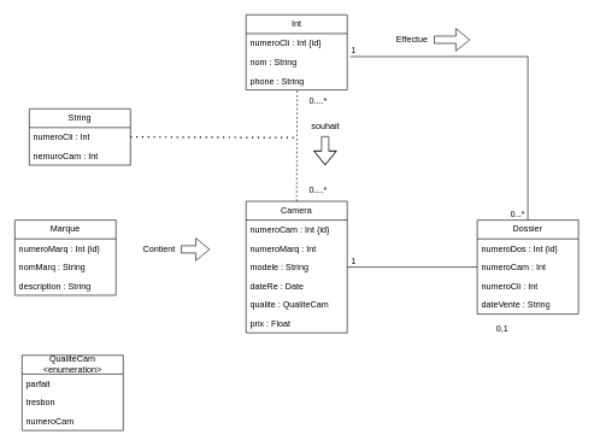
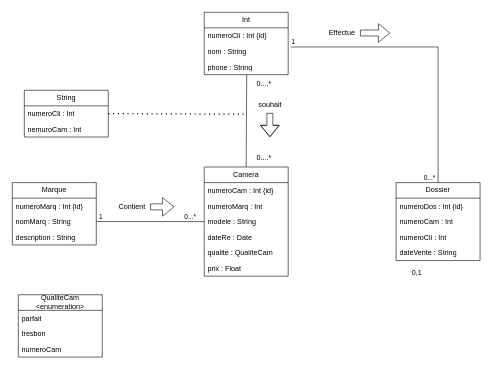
  <mxCell id="0" />
  <mxCell id="1" parent="0" />
  <mxCell id="2" value="Camera" style="swimlane;fontStyle=0;childLayout=stackLayout;horizontal=1;startSize=26;fillColor=none;horizontalStack=0;resizeParent=1;resizeParentMax=0;resizeLast=0;collapsible=1;marginBottom=0;whiteSpace=wrap;html=1;" parent="1" vertex="1"><mxGeometry x="340" y="278" width="140" height="182" as="geometry"><mxRectangle x="-386" y="48" width="78" height="26" as="alternateBounds" /></mxGeometry></mxCell>
  <mxCell id="3" value="numeroCam : Int {id}" style="text;strokeColor=none;fillColor=none;align=left;verticalAlign=top;spacingLeft=4;spacingRight=4;overflow=hidden;rotatable=0;points=[[0,0.5],[1,0.5]];portConstraint=eastwest;whiteSpace=wrap;html=1;" parent="2" vertex="1"><mxGeometry y="26" width="140" height="26" as="geometry" /></mxCell>
  <mxCell id="4" value="numeroMarq : Int&amp;nbsp;" style="text;strokeColor=none;fillColor=none;align=left;verticalAlign=top;spacingLeft=4;spacingRight=4;overflow=hidden;rotatable=0;points=[[0,0.5],[1,0.5]];portConstraint=eastwest;whiteSpace=wrap;html=1;" parent="2" vertex="1"><mxGeometry y="52" width="140" height="26" as="geometry" /></mxCell>
  <mxCell id="5" value="modele : String&lt;div&gt;&lt;br&gt;&lt;/div&gt;" style="text;strokeColor=none;fillColor=none;align=left;verticalAlign=top;spacingLeft=4;spacingRight=4;overflow=hidden;rotatable=0;points=[[0,0.5],[1,0.5]];portConstraint=eastwest;whiteSpace=wrap;html=1;" parent="2" vertex="1"><mxGeometry y="78" width="140" height="26" as="geometry" /></mxCell>
  <mxCell id="6" value="dateRe : Date" style="text;strokeColor=none;fillColor=none;align=left;verticalAlign=top;spacingLeft=4;spacingRight=4;overflow=hidden;rotatable=0;points=[[0,0.5],[1,0.5]];portConstraint=eastwest;whiteSpace=wrap;html=1;" parent="2" vertex="1"><mxGeometry y="104" width="140" height="26" as="geometry" /></mxCell>
  <mxCell id="7" value="qualite : QualiteCam" style="text;strokeColor=none;fillColor=none;align=left;verticalAlign=top;spacingLeft=4;spacingRight=4;overflow=hidden;rotatable=0;points=[[0,0.5],[1,0.5]];portConstraint=eastwest;whiteSpace=wrap;html=1;" parent="2" vertex="1"><mxGeometry y="130" width="140" height="26" as="geometry" /></mxCell>
  <mxCell id="8" value="prix : Float" style="text;strokeColor=none;fillColor=none;align=left;verticalAlign=top;spacingLeft=4;spacingRight=4;overflow=hidden;rotatable=0;points=[[0,0.5],[1,0.5]];portConstraint=eastwest;whiteSpace=wrap;html=1;" parent="2" vertex="1"><mxGeometry y="156" width="140" height="26" as="geometry" /></mxCell>
  <mxCell id="9" value="Marque" style="swimlane;fontStyle=0;childLayout=stackLayout;horizontal=1;startSize=26;fillColor=none;horizontalStack=0;resizeParent=1;resizeParentMax=0;resizeLast=0;collapsible=1;marginBottom=0;whiteSpace=wrap;html=1;" parent="1" vertex="1"><mxGeometry y="304" width="140" height="104" as="geometry" x="20" /></mxCell>
  <mxCell id="10" value="numeroMarq : Int {id}" style="text;strokeColor=none;fillColor=none;align=left;verticalAlign=top;spacingLeft=4;spacingRight=4;overflow=hidden;rotatable=0;points=[[0,0.5],[1,0.5]];portConstraint=eastwest;whiteSpace=wrap;html=1;" parent="9" vertex="1"><mxGeometry y="26" width="140" height="26" as="geometry" /></mxCell>
  <mxCell id="11" value="nomMarq : String" style="text;strokeColor=none;fillColor=none;align=left;verticalAlign=top;spacingLeft=4;spacingRight=4;overflow=hidden;rotatable=0;points=[[0,0.5],[1,0.5]];portConstraint=eastwest;whiteSpace=wrap;html=1;" parent="9" vertex="1"><mxGeometry y="52" width="140" height="26" as="geometry" /></mxCell>
  <mxCell id="12" value="description : String" style="text;strokeColor=none;fillColor=none;align=left;verticalAlign=top;spacingLeft=4;spacingRight=4;overflow=hidden;rotatable=0;points=[[0,0.5],[1,0.5]];portConstraint=eastwest;whiteSpace=wrap;html=1;" parent="9" vertex="1"><mxGeometry y="78" width="140" height="26" as="geometry" /></mxCell>
  <mxCell id="13" value="Int" style="swimlane;fontStyle=0;childLayout=stackLayout;horizontal=1;startSize=26;fillColor=none;horizontalStack=0;resizeParent=1;resizeParentMax=0;resizeLast=0;collapsible=1;marginBottom=0;whiteSpace=wrap;html=1;" parent="1" vertex="1"><mxGeometry x="340" y="20" width="140" height="104" as="geometry" /></mxCell>
  <mxCell id="14" value="numeroCli : Int {id}" style="text;strokeColor=none;fillColor=none;align=left;verticalAlign=top;spacingLeft=4;spacingRight=4;overflow=hidden;rotatable=0;points=[[0,0.5],[1,0.5]];portConstraint=eastwest;whiteSpace=wrap;html=1;" parent="13" vertex="1"><mxGeometry y="26" width="140" height="26" as="geometry" /></mxCell>
  <mxCell id="15" value="nom : String" style="text;strokeColor=none;fillColor=none;align=left;verticalAlign=top;spacingLeft=4;spacingRight=4;overflow=hidden;rotatable=0;points=[[0,0.5],[1,0.5]];portConstraint=eastwest;whiteSpace=wrap;html=1;" parent="13" vertex="1"><mxGeometry y="52" width="140" height="26" as="geometry" /></mxCell>
  <mxCell id="16" value="phone : String" style="text;strokeColor=none;fillColor=none;align=left;verticalAlign=top;spacingLeft=4;spacingRight=4;overflow=hidden;rotatable=0;points=[[0,0.5],[1,0.5]];portConstraint=eastwest;whiteSpace=wrap;html=1;" parent="13" vertex="1"><mxGeometry y="78" width="140" height="26" as="geometry" /></mxCell>
  <mxCell id="17" value="Dossier" style="swimlane;fontStyle=0;childLayout=stackLayout;horizontal=1;startSize=26;fillColor=none;horizontalStack=0;resizeParent=1;resizeParentMax=0;resizeLast=0;collapsible=1;marginBottom=0;whiteSpace=wrap;html=1;" parent="1" vertex="1"><mxGeometry x="660" y="304" width="140" height="130" as="geometry" /></mxCell>
  <mxCell id="18" value="numeroDos : Int {id}" style="text;strokeColor=none;fillColor=none;align=left;verticalAlign=top;spacingLeft=4;spacingRight=4;overflow=hidden;rotatable=0;points=[[0,0.5],[1,0.5]];portConstraint=eastwest;whiteSpace=wrap;html=1;" parent="17" vertex="1"><mxGeometry y="26" width="140" height="26" as="geometry" /></mxCell>
  <mxCell id="19" value="numeroCam : Int" style="text;strokeColor=none;fillColor=none;align=left;verticalAlign=top;spacingLeft=4;spacingRight=4;overflow=hidden;rotatable=0;points=[[0,0.5],[1,0.5]];portConstraint=eastwest;whiteSpace=wrap;html=1;" parent="17" vertex="1"><mxGeometry y="52" width="140" height="26" as="geometry" /></mxCell>
  <mxCell id="20" value="numeroCli : Int" style="text;strokeColor=none;fillColor=none;align=left;verticalAlign=top;spacingLeft=4;spacingRight=4;overflow=hidden;rotatable=0;points=[[0,0.5],[1,0.5]];portConstraint=eastwest;whiteSpace=wrap;html=1;" parent="17" vertex="1"><mxGeometry y="78" width="140" height="26" as="geometry" /></mxCell>
  <mxCell id="21" value="dateVente : String" style="text;strokeColor=none;fillColor=none;align=left;verticalAlign=top;spacingLeft=4;spacingRight=4;overflow=hidden;rotatable=0;points=[[0,0.5],[1,0.5]];portConstraint=eastwest;whiteSpace=wrap;html=1;" parent="17" vertex="1"><mxGeometry y="104" width="140" height="26" as="geometry" /></mxCell>
  <mxCell id="22" value="String" style="swimlane;fontStyle=0;childLayout=stackLayout;horizontal=1;startSize=26;fillColor=none;horizontalStack=0;resizeParent=1;resizeParentMax=0;resizeLast=0;collapsible=1;marginBottom=0;whiteSpace=wrap;html=1;" parent="1" vertex="1"><mxGeometry x="40" y="150" width="140" height="78" as="geometry" /></mxCell>
  <mxCell id="23" value="numeroCli : Int" style="text;strokeColor=none;fillColor=none;align=left;verticalAlign=top;spacingLeft=4;spacingRight=4;overflow=hidden;rotatable=0;points=[[0,0.5],[1,0.5]];portConstraint=eastwest;whiteSpace=wrap;html=1;" parent="22" vertex="1"><mxGeometry y="26" width="140" height="26" as="geometry" /></mxCell>
  <mxCell id="24" value="nemuroCam : Int" style="text;strokeColor=none;fillColor=none;align=left;verticalAlign=top;spacingLeft=4;spacingRight=4;overflow=hidden;rotatable=0;points=[[0,0.5],[1,0.5]];portConstraint=eastwest;whiteSpace=wrap;html=1;" parent="22" vertex="1"><mxGeometry y="52" width="140" height="26" as="geometry" /></mxCell>
  <mxCell id="25" value="QualiteCam&lt;div&gt;&amp;lt;enumeration&amp;gt;&lt;/div&gt;" style="swimlane;fontStyle=0;childLayout=stackLayout;horizontal=1;startSize=26;fillColor=none;horizontalStack=0;resizeParent=1;resizeParentMax=0;resizeLast=0;collapsible=1;marginBottom=0;whiteSpace=wrap;html=1;" parent="1" vertex="1"><mxGeometry x="30" y="491" width="140" height="104" as="geometry" /></mxCell>
  <mxCell id="26" value="parfait" style="text;strokeColor=none;fillColor=none;align=left;verticalAlign=top;spacingLeft=4;spacingRight=4;overflow=hidden;rotatable=0;points=[[0,0.5],[1,0.5]];portConstraint=eastwest;whiteSpace=wrap;html=1;" parent="25" vertex="1"><mxGeometry y="26" width="140" height="26" as="geometry" /></mxCell>
  <mxCell id="27" value="tresbon" style="text;strokeColor=none;fillColor=none;align=left;verticalAlign=top;spacingLeft=4;spacingRight=4;overflow=hidden;rotatable=0;points=[[0,0.5],[1,0.5]];portConstraint=eastwest;whiteSpace=wrap;html=1;" parent="25" vertex="1"><mxGeometry y="52" width="140" height="26" as="geometry" /></mxCell>
  <mxCell id="28" value="numeroCam" style="text;strokeColor=none;fillColor=none;align=left;verticalAlign=top;spacingLeft=4;spacingRight=4;overflow=hidden;rotatable=0;points=[[0,0.5],[1,0.5]];portConstraint=eastwest;whiteSpace=wrap;html=1;" parent="25" vertex="1"><mxGeometry y="78" width="140" height="26" as="geometry" /></mxCell>
- <mxCell id="29" value="" style="endArrow=none;html=1;edgeStyle=orthogonalEdgeStyle;rounded=0;exitX=1;exitY=0.5;exitDx=0;exitDy=0;entryX=0;entryY=0.5;entryDx=0;entryDy=0;" parent="1" source="5" target="19" edge="1"><mxGeometry relative="1" as="geometry"><mxPoint x="280" y="410" as="sourcePoint" /><mxPoint x="440" y="410" as="targetPoint" /></mxGeometry></mxCell>
- <mxCell id="30" value="1" style="edgeLabel;resizable=0;html=1;align=left;verticalAlign=bottom;" parent="29" connectable="0" vertex="1"><mxGeometry x="-1" relative="1" as="geometry"><mxPoint x="4" as="offset" /></mxGeometry></mxCell>
  <mxCell id="31" value="" style="endArrow=none;html=1;edgeStyle=orthogonalEdgeStyle;rounded=0;exitX=1.029;exitY=0.224;exitDx=0;exitDy=0;exitPerimeter=0;entryX=0.5;entryY=0;entryDx=0;entryDy=0;" parent="1" source="15" target="17" edge="1"><mxGeometry relative="1" as="geometry"><mxPoint x="280" y="410" as="sourcePoint" /><mxPoint x="440" y="410" as="targetPoint" /></mxGeometry></mxCell>
  <mxCell id="32" value="1" style="edgeLabel;resizable=0;html=1;align=left;verticalAlign=bottom;" parent="31" connectable="0" vertex="1"><mxGeometry x="-1" relative="1" as="geometry" /></mxCell>
  <mxCell id="33" value="0...*" style="edgeLabel;resizable=0;html=1;align=right;verticalAlign=bottom;" parent="31" connectable="0" vertex="1"><mxGeometry x="1" relative="1" as="geometry"><mxPoint x="-4" as="offset" /></mxGeometry></mxCell>
+ <mxCell id="34" value="" style="endArrow=none;html=1;edgeStyle=orthogonalEdgeStyle;rounded=0;exitX=1;exitY=0.5;exitDx=0;exitDy=0;entryX=0;entryY=0.5;entryDx=0;entryDy=0;" parent="1" source="11" target="5" edge="1"><mxGeometry relative="1" as="geometry"><mxPoint x="150" y="410" as="sourcePoint" /><mxPoint x="310" y="410" as="targetPoint" /></mxGeometry></mxCell>
+ <mxCell id="35" value="1" style="edgeLabel;resizable=0;html=1;align=left;verticalAlign=bottom;" parent="34" connectable="0" vertex="1"><mxGeometry x="-1" relative="1" as="geometry"><mxPoint x="3" as="offset" /></mxGeometry></mxCell>
+ <mxCell id="36" value="0...*&amp;nbsp;" style="edgeLabel;resizable=0;html=1;align=right;verticalAlign=bottom;" parent="34" connectable="0" vertex="1"><mxGeometry x="1" relative="1" as="geometry"><mxPoint x="-10" as="offset" /></mxGeometry></mxCell>
  <mxCell id="37" value="0,1" style="text;html=1;align=center;verticalAlign=middle;whiteSpace=wrap;rounded=0;" vertex="1" parent="1"><mxGeometry x="665" y="440" width="60" height="30" as="geometry" /></mxCell>
- <mxCell id="38" value="" style="endArrow=none;html=1;rounded=0;exitX=0.5;exitY=0;exitDx=0;exitDy=0;entryX=0.506;entryY=1.023;entryDx=0;entryDy=0;entryPerimeter=0;dashed=1;" edge="1" parent="1" source="2" target="16"><mxGeometry width="50" height="50" relative="1" as="geometry"><mxPoint x="410" y="230" as="sourcePoint" /><mxPoint x="410" y="130" as="targetPoint" /></mxGeometry></mxCell>
+ <mxCell id="38" value="" style="endArrow=none;html=1;rounded=0;exitX=0.5;exitY=0;exitDx=0;exitDy=0;entryX=0.506;entryY=1.023;entryDx=0;entryDy=0;entryPerimeter=0;" edge="1" parent="1" source="2" target="16"><mxGeometry width="50" height="50" relative="1" as="geometry"><mxPoint x="410" y="230" as="sourcePoint" /><mxPoint x="410" y="130" as="targetPoint" /></mxGeometry></mxCell>
  <mxCell id="39" value="" style="endArrow=none;dashed=1;html=1;dashPattern=1 3;strokeWidth=2;rounded=0;exitX=1;exitY=0.5;exitDx=0;exitDy=0;" edge="1" parent="1" source="23"><mxGeometry width="50" height="50" relative="1" as="geometry"><mxPoint x="240" y="188" as="sourcePoint" /><mxPoint x="410" y="190" as="targetPoint" /></mxGeometry></mxCell>
  <mxCell id="40" value="0....*" style="text;html=1;align=center;verticalAlign=middle;whiteSpace=wrap;rounded=0;" vertex="1" parent="1"><mxGeometry x="410" y="124" width="60" height="30" as="geometry" /></mxCell>
  <mxCell id="41" value="0....*" style="text;html=1;align=center;verticalAlign=middle;whiteSpace=wrap;rounded=0;" vertex="1" parent="1"><mxGeometry x="410" y="248" width="60" height="30" as="geometry" /></mxCell>
  <mxCell id="42" value="Contient" style="text;html=1;align=center;verticalAlign=middle;whiteSpace=wrap;rounded=0;" vertex="1" parent="1"><mxGeometry x="190" y="330" width="60" height="30" as="geometry" /></mxCell>
  <mxCell id="43" value="" style="shape=flexArrow;endArrow=classic;html=1;rounded=0;" edge="1" parent="1"><mxGeometry width="50" height="50" relative="1" as="geometry"><mxPoint x="250" y="344.5" as="sourcePoint" /><mxPoint x="290" y="344.5" as="targetPoint" /></mxGeometry></mxCell>
  <mxCell id="44" value="Effectue" style="text;html=1;align=center;verticalAlign=middle;whiteSpace=wrap;rounded=0;" vertex="1" parent="1"><mxGeometry x="540" y="40" width="60" height="30" as="geometry" /></mxCell>
  <mxCell id="45" value="" style="shape=flexArrow;endArrow=classic;html=1;rounded=0;" edge="1" parent="1"><mxGeometry width="50" height="50" relative="1" as="geometry"><mxPoint x="600" y="54.5" as="sourcePoint" /><mxPoint x="650" y="54.5" as="targetPoint" /></mxGeometry></mxCell>
  <mxCell id="46" value="souhait" style="text;html=1;align=center;verticalAlign=middle;whiteSpace=wrap;rounded=0;" vertex="1" parent="1"><mxGeometry x="420" y="160" width="60" height="30" as="geometry" /></mxCell>
  <mxCell id="47" value="" style="shape=flexArrow;endArrow=classic;html=1;rounded=0;" edge="1" parent="1"><mxGeometry width="50" height="50" relative="1" as="geometry"><mxPoint x="449.5" y="188" as="sourcePoint" /><mxPoint x="449.5" y="228" as="targetPoint" /><Array as="points"><mxPoint x="449.5" y="208" /></Array></mxGeometry></mxCell>
